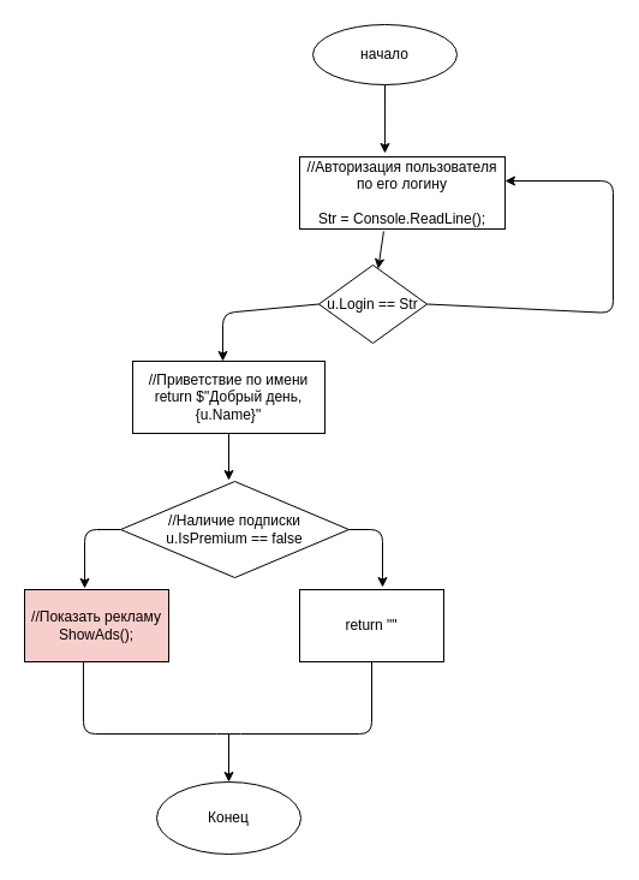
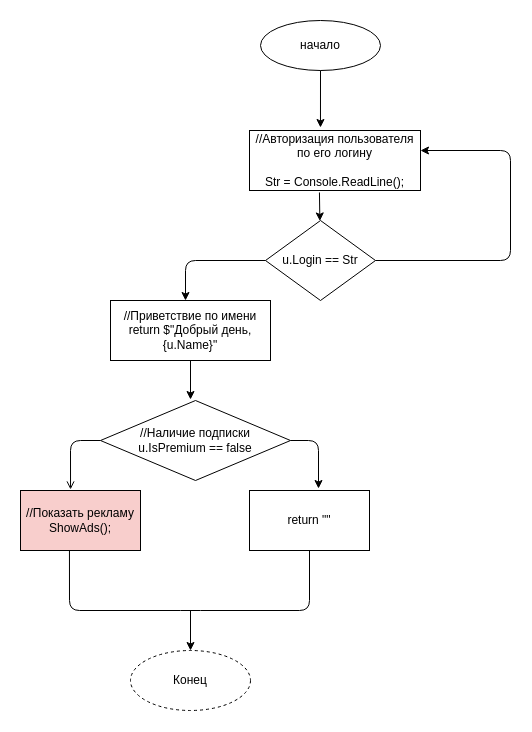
  <mxCell id="0" />
  <mxCell id="1" parent="0" />
  <mxCell id="2" value="начало" style="ellipse;whiteSpace=wrap;html=1;" vertex="1" parent="1"><mxGeometry x="260" y="20" width="120" height="50" as="geometry" /></mxCell>
  <mxCell id="3" value="//Наличие&amp;nbsp;подписки&lt;br&gt;u.IsPremium == false" style="rhombus;whiteSpace=wrap;html=1;" vertex="1" parent="1"><mxGeometry x="100" y="400" width="190" height="80" as="geometry" /></mxCell>
- <mxCell id="4" value="u.Login == Str" style="rhombus;whiteSpace=wrap;html=1;" vertex="1" parent="1"><mxGeometry x="265" y="220" width="90" height="65" as="geometry" /></mxCell>
+ <mxCell id="4" value="u.Login == Str" style="rhombus;whiteSpace=wrap;html=1;" vertex="1" parent="1"><mxGeometry x="265" y="220" width="110" height="80" as="geometry" /></mxCell>
  <mxCell id="5" value="//Авторизация пользователя по его логину&lt;br&gt;&lt;br&gt;Str = Console.ReadLine();" style="rounded=0;whiteSpace=wrap;html=1;" vertex="1" parent="1"><mxGeometry x="249" y="130" width="171" height="60" as="geometry" /></mxCell>
  <mxCell id="6" value="" style="endArrow=classic;html=1;exitX=1;exitY=0.5;exitDx=0;exitDy=0;" edge="1" parent="1" source="4"><mxGeometry width="50" height="50" relative="1" as="geometry"><mxPoint x="300" y="310" as="sourcePoint" /><mxPoint x="420" y="150" as="targetPoint" /><Array as="points"><mxPoint x="510" y="260" /><mxPoint x="510" y="150" /></Array></mxGeometry></mxCell>
  <mxCell id="7" value="" style="endArrow=classic;html=1;exitX=0;exitY=0.5;exitDx=0;exitDy=0;" edge="1" parent="1" source="4"><mxGeometry width="50" height="50" relative="1" as="geometry"><mxPoint x="300" y="300" as="sourcePoint" /><mxPoint x="185" y="300" as="targetPoint" /><Array as="points"><mxPoint x="185" y="260" /></Array></mxGeometry></mxCell>
  <mxCell id="8" value="//Показать рекламу&lt;br&gt;ShowAds();" style="rounded=0;whiteSpace=wrap;html=1;fillColor=#f8cecc;" vertex="1" parent="1"><mxGeometry x="20" y="490" width="120" height="60" as="geometry" /></mxCell>
  <mxCell id="9" value="//Приветствие по имени&lt;br&gt;return&amp;nbsp;$&quot;Добрый день, {u.Name}&quot;" style="rounded=0;whiteSpace=wrap;html=1;" vertex="1" parent="1"><mxGeometry x="110" y="300" width="160" height="60" as="geometry" /></mxCell>
- <mxCell id="10" value="" style="endArrow=classic;html=1;exitX=0;exitY=0.5;exitDx=0;exitDy=0;entryX=0.417;entryY=-0.017;entryDx=0;entryDy=0;entryPerimeter=0;" edge="1" parent="1" source="3" target="8"><mxGeometry width="50" height="50" relative="1" as="geometry"><mxPoint x="300" y="300" as="sourcePoint" /><mxPoint x="350" y="250" as="targetPoint" /><Array as="points"><mxPoint x="70" y="440" /></Array></mxGeometry></mxCell>
+ <mxCell id="10" value="" style="endArrow=open;html=1;exitX=0;exitY=0.5;exitDx=0;exitDy=0;entryX=0.417;entryY=-0.017;entryDx=0;entryDy=0;entryPerimeter=0;" edge="1" parent="1" source="3" target="8"><mxGeometry width="50" height="50" relative="1" as="geometry"><mxPoint x="300" y="300" as="sourcePoint" /><mxPoint x="350" y="250" as="targetPoint" /><Array as="points"><mxPoint x="70" y="440" /></Array></mxGeometry></mxCell>
  <mxCell id="11" value="" style="endArrow=classic;html=1;exitX=1;exitY=0.5;exitDx=0;exitDy=0;entryX=0.575;entryY=-0.033;entryDx=0;entryDy=0;entryPerimeter=0;" edge="1" parent="1" source="3" target="13"><mxGeometry width="50" height="50" relative="1" as="geometry"><mxPoint x="140" y="300" as="sourcePoint" /><mxPoint x="310" y="480" as="targetPoint" /><Array as="points"><mxPoint x="318" y="440" /></Array></mxGeometry></mxCell>
  <mxCell id="12" value="" style="endArrow=classic;html=1;exitX=0.5;exitY=1;exitDx=0;exitDy=0;" edge="1" parent="1" source="9"><mxGeometry width="50" height="50" relative="1" as="geometry"><mxPoint x="140" y="290" as="sourcePoint" /><mxPoint x="190" y="399" as="targetPoint" /></mxGeometry></mxCell>
  <mxCell id="13" value="return &quot;&quot;" style="rounded=0;whiteSpace=wrap;html=1;" vertex="1" parent="1"><mxGeometry x="249" y="490" width="120" height="60" as="geometry" /></mxCell>
  <mxCell id="14" value="" style="endArrow=classic;html=1;exitX=0.409;exitY=1.033;exitDx=0;exitDy=0;exitPerimeter=0;" edge="1" parent="1" source="5" target="4"><mxGeometry width="50" height="50" relative="1" as="geometry"><mxPoint x="300" y="310" as="sourcePoint" /><mxPoint x="350" y="260" as="targetPoint" /></mxGeometry></mxCell>
  <mxCell id="15" value="" style="endArrow=classic;html=1;exitX=0.5;exitY=1;exitDx=0;exitDy=0;entryX=0.415;entryY=-0.05;entryDx=0;entryDy=0;entryPerimeter=0;" edge="1" parent="1" source="2" target="5"><mxGeometry width="50" height="50" relative="1" as="geometry"><mxPoint x="300" y="310" as="sourcePoint" /><mxPoint x="317" y="120" as="targetPoint" /></mxGeometry></mxCell>
  <mxCell id="16" value="" style="endArrow=none;html=1;exitX=0.408;exitY=1;exitDx=0;exitDy=0;exitPerimeter=0;entryX=0.5;entryY=1;entryDx=0;entryDy=0;" edge="1" parent="1" source="8" target="13"><mxGeometry width="50" height="50" relative="1" as="geometry"><mxPoint x="300" y="500" as="sourcePoint" /><mxPoint x="350" y="450" as="targetPoint" /><Array as="points"><mxPoint x="69" y="610" /><mxPoint x="190" y="610" /><mxPoint x="309" y="610" /></Array></mxGeometry></mxCell>
  <mxCell id="17" value="" style="endArrow=classic;html=1;" edge="1" parent="1" target="18"><mxGeometry width="50" height="50" relative="1" as="geometry"><mxPoint x="190" y="610" as="sourcePoint" /><mxPoint x="190" y="670" as="targetPoint" /></mxGeometry></mxCell>
- <mxCell id="18" value="Конец" style="ellipse;whiteSpace=wrap;html=1;" vertex="1" parent="1"><mxGeometry x="130" y="650" width="120" height="60" as="geometry" /></mxCell>
+ <mxCell id="18" value="Конец" style="ellipse;whiteSpace=wrap;html=1;dashed=1;" vertex="1" parent="1"><mxGeometry x="130" y="650" width="120" height="60" as="geometry" /></mxCell>
